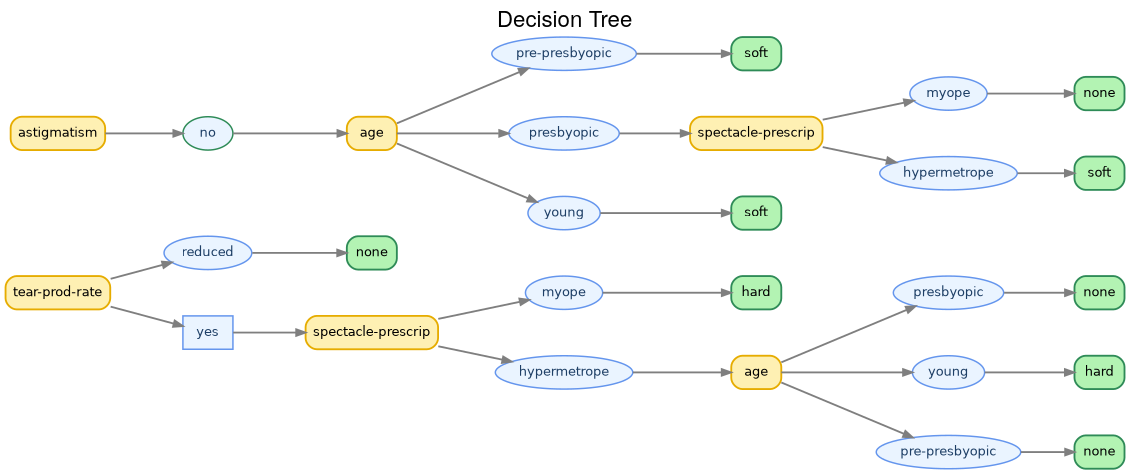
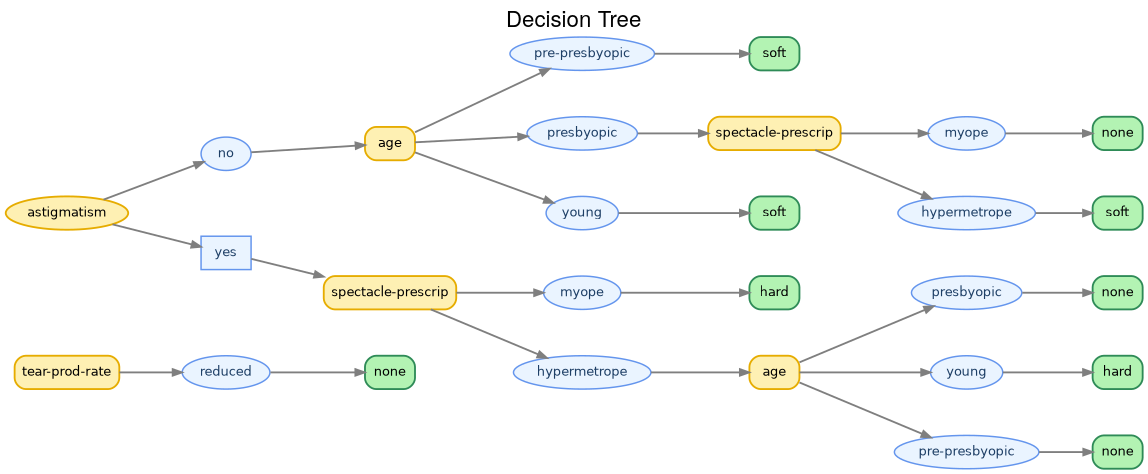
  digraph {
    bgcolor=white
    fontname="Helvetica,Arial,sans-serif"
    fontsize=24
    label="Decision Tree"
    labelfontname=Georgia
    labeljust=center
    labelloc=top
    nodesep=0.7
    rankdir=LR
    ranksep=0.8
    node [color="#6495ed" fillcolor="#eaf4ff" fontcolor=black fontname=Helvetica penwidth=2 shape=box style="rounded,filled"]
    edge [color=gray50 fontname=Helvetica penwidth=2]
    n1 [color="#e6ac00" fillcolor="#fef0b3" label="tear-prod-rate"]
    n2 [fontcolor="#1e3f66" label=reduced penwidth=1.6 shape=ellipse style=filled]
    n3 [color="#2e8b57" fillcolor="#b3f3b3" label=none]
-   n4 [color="#e6ac00" fillcolor="#fef0b3" label=astigmatism]
-   n5 [color="#2e8b57" fontcolor="#1e3f66" label=no penwidth=1.6 shape=ellipse style=filled]
+   n4 [color="#e6ac00" fillcolor="#fef0b3" label=astigmatism shape=ellipse]
+   n5 [fontcolor="#1e3f66" label=no penwidth=1.6 shape=ellipse style=filled]
    n6 [fontcolor="#1e3f66" label=yes penwidth=1.6 style=filled]
    n7 [color="#e6ac00" fillcolor="#fef0b3" label=age]
    n8 [color="#e6ac00" fillcolor="#fef0b3" label="spectacle-prescrip"]
    n9 [fontcolor="#1e3f66" label="pre-presbyopic" penwidth=1.6 shape=ellipse style=filled]
    n10 [fontcolor="#1e3f66" label=presbyopic penwidth=1.6 shape=ellipse style=filled]
    n11 [fontcolor="#1e3f66" label=young penwidth=1.6 shape=ellipse style=filled]
    n12 [color="#2e8b57" fillcolor="#b3f3b3" label=soft]
    n13 [color="#e6ac00" fillcolor="#fef0b3" label="spectacle-prescrip"]
    n14 [color="#2e8b57" fillcolor="#b3f3b3" label=soft]
    n15 [fontcolor="#1e3f66" label=myope penwidth=1.6 shape=ellipse style=filled]
    n16 [fontcolor="#1e3f66" label=hypermetrope penwidth=1.6 shape=ellipse style=filled]
    n17 [color="#2e8b57" fillcolor="#b3f3b3" label=none]
    n18 [color="#2e8b57" fillcolor="#b3f3b3" label=soft]
    n19 [fontcolor="#1e3f66" label=myope penwidth=1.6 shape=ellipse style=filled]
    n20 [fontcolor="#1e3f66" label=hypermetrope penwidth=1.6 shape=ellipse style=filled]
    n21 [color="#2e8b57" fillcolor="#b3f3b3" label=hard]
    n22 [color="#e6ac00" fillcolor="#fef0b3" label=age]
    n23 [fontcolor="#1e3f66" label=presbyopic penwidth=1.6 shape=ellipse style=filled]
    n24 [fontcolor="#1e3f66" label=young penwidth=1.6 shape=ellipse style=filled]
    n25 [fontcolor="#1e3f66" label="pre-presbyopic" penwidth=1.6 shape=ellipse style=filled]
    n26 [color="#2e8b57" fillcolor="#b3f3b3" label=none]
    n27 [color="#2e8b57" fillcolor="#b3f3b3" label=hard]
    n28 [color="#2e8b57" fillcolor="#b3f3b3" label=none]
    n1 -> n2
    n2 -> n3
    n4 -> n5
-   n1 -> n6
+   n4 -> n6
    n5 -> n7
    n6 -> n8
    n7 -> n9
    n7 -> n10
    n7 -> n11
    n8 -> n19
    n8 -> n20
    n9 -> n12
    n10 -> n13
    n11 -> n14
    n13 -> n15
    n13 -> n16
    n15 -> n17
    n16 -> n18
    n19 -> n21
    n20 -> n22
    n22 -> n23
    n22 -> n24
    n22 -> n25
    n23 -> n26
    n24 -> n27
    n25 -> n28
  }
